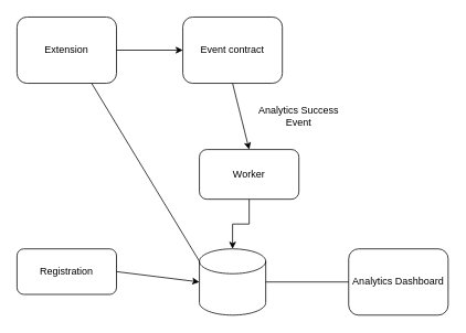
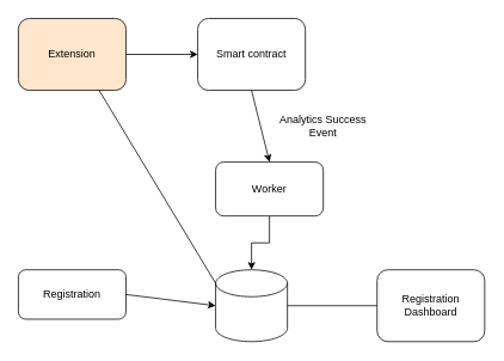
  <mxCell id="0" />
  <mxCell id="1" parent="0" />
  <mxCell id="2" value="" style="shape=cylinder3;whiteSpace=wrap;html=1;boundedLbl=1;backgroundOutline=1;size=15;" vertex="1" parent="1"><mxGeometry x="240" y="300" width="80" height="80" as="geometry" /></mxCell>
- <mxCell id="3" value="Extension" style="rounded=1;whiteSpace=wrap;html=1;" vertex="1" parent="1"><mxGeometry x="20" y="20" width="120" height="80" as="geometry" /></mxCell>
+ <mxCell id="3" value="Extension" style="rounded=1;whiteSpace=wrap;html=1;fillColor=#ffe6cc;" vertex="1" parent="1"><mxGeometry x="20" y="20" width="120" height="80" as="geometry" /></mxCell>
  <mxCell id="4" value="Registration" style="rounded=1;whiteSpace=wrap;html=1;" vertex="1" parent="1"><mxGeometry x="20" y="300" width="120" height="55" as="geometry" /></mxCell>
- <mxCell id="5" value="Event contract" style="rounded=1;whiteSpace=wrap;html=1;" vertex="1" parent="1"><mxGeometry x="220" y="20" width="120" height="80" as="geometry" /></mxCell>
+ <mxCell id="5" value="Smart contract" style="rounded=1;whiteSpace=wrap;html=1;" vertex="1" parent="1"><mxGeometry x="220" y="20" width="120" height="80" as="geometry" /></mxCell>
  <mxCell id="6" value="" style="endArrow=classic;html=1;rounded=0;exitX=1;exitY=0.5;exitDx=0;exitDy=0;entryX=0;entryY=0.5;entryDx=0;entryDy=0;" edge="1" parent="1" source="3" target="5"><mxGeometry width="50" height="50" relative="1" as="geometry"><mxPoint x="120" y="230" as="sourcePoint" /><mxPoint x="170" y="180" as="targetPoint" /></mxGeometry></mxCell>
  <mxCell id="7" style="edgeStyle=orthogonalEdgeStyle;rounded=0;orthogonalLoop=1;jettySize=auto;html=1;exitX=0.5;exitY=1;exitDx=0;exitDy=0;entryX=0.5;entryY=0;entryDx=0;entryDy=0;entryPerimeter=0;" edge="1" parent="1" source="8" target="2"><mxGeometry relative="1" as="geometry" /></mxCell>
  <mxCell id="8" value="Worker" style="rounded=1;whiteSpace=wrap;html=1;" vertex="1" parent="1"><mxGeometry x="240" y="180" width="120" height="60" as="geometry" /></mxCell>
  <mxCell id="9" value="" style="endArrow=classic;html=1;rounded=0;exitX=0.5;exitY=1;exitDx=0;exitDy=0;entryX=0.5;entryY=0;entryDx=0;entryDy=0;" edge="1" parent="1" source="5" target="8"><mxGeometry width="50" height="50" relative="1" as="geometry"><mxPoint x="400" y="150" as="sourcePoint" /><mxPoint x="450" y="100" as="targetPoint" /></mxGeometry></mxCell>
  <mxCell id="10" value="Analytics Success Event" style="text;html=1;strokeColor=none;fillColor=none;align=center;verticalAlign=middle;whiteSpace=wrap;rounded=0;" vertex="1" parent="1"><mxGeometry x="300" y="120" width="120" height="40" as="geometry" /></mxCell>
  <mxCell id="11" value="" style="endArrow=classic;html=1;rounded=0;exitX=1;exitY=0.5;exitDx=0;exitDy=0;entryX=0;entryY=0.5;entryDx=0;entryDy=0;entryPerimeter=0;" edge="1" parent="1" source="4" target="2"><mxGeometry width="50" height="50" relative="1" as="geometry"><mxPoint x="0" y="250" as="sourcePoint" /><mxPoint x="50" y="200" as="targetPoint" /></mxGeometry></mxCell>
- <mxCell id="12" value="Analytics Dashboard" style="rounded=1;whiteSpace=wrap;html=1;" vertex="1" parent="1"><mxGeometry x="420" y="300" width="120" height="80" as="geometry" /></mxCell>
+ <mxCell id="12" value="Registration Dashboard" style="rounded=1;whiteSpace=wrap;html=1;" vertex="1" parent="1"><mxGeometry x="420" y="300" width="120" height="80" as="geometry" /></mxCell>
  <mxCell id="13" value="" style="endArrow=none;html=1;rounded=0;entryX=0.75;entryY=1;entryDx=0;entryDy=0;exitX=0;exitY=0;exitDx=0;exitDy=15;exitPerimeter=0;" edge="1" parent="1" source="2" target="3"><mxGeometry width="50" height="50" relative="1" as="geometry"><mxPoint x="30" y="230" as="sourcePoint" /><mxPoint x="80" y="180" as="targetPoint" /></mxGeometry></mxCell>
  <mxCell id="14" value="" style="endArrow=none;html=1;rounded=0;exitX=1;exitY=0.5;exitDx=0;exitDy=0;exitPerimeter=0;entryX=0;entryY=0.5;entryDx=0;entryDy=0;" edge="1" parent="1" source="2" target="12"><mxGeometry width="50" height="50" relative="1" as="geometry"><mxPoint x="420" y="270" as="sourcePoint" /><mxPoint x="470" y="220" as="targetPoint" /></mxGeometry></mxCell>
